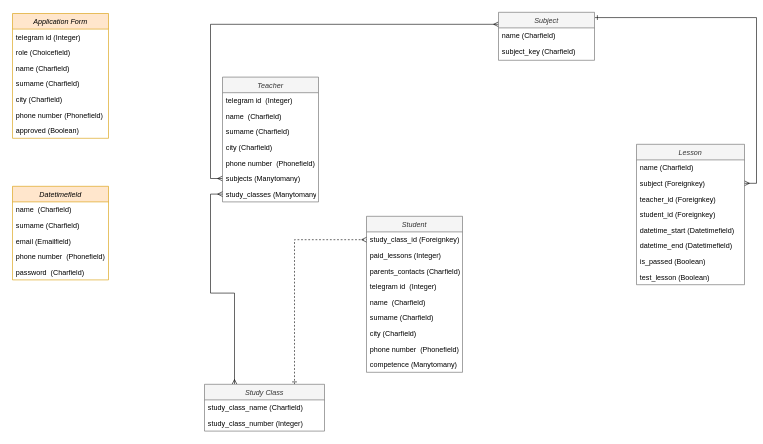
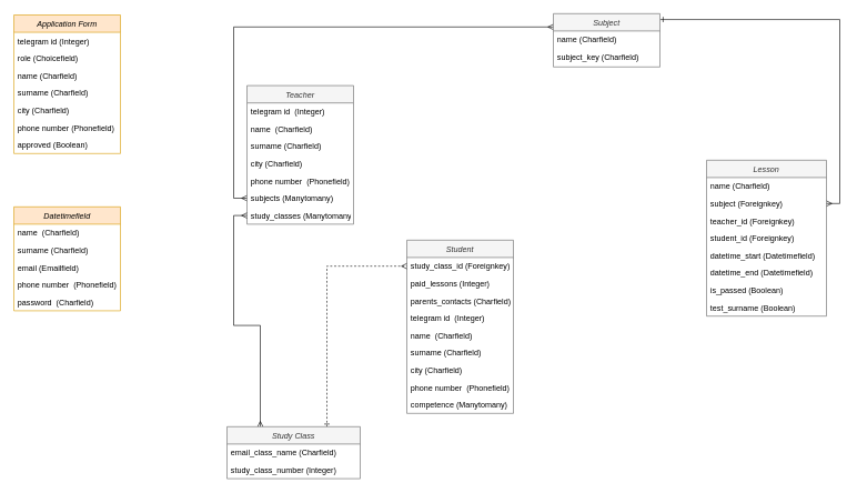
  <mxCell id="0" />
  <mxCell id="1" parent="0" />
  <mxCell id="2" value="Application Form" style="swimlane;fontStyle=2;align=center;verticalAlign=top;childLayout=stackLayout;horizontal=1;startSize=26;horizontalStack=0;resizeParent=1;resizeLast=0;collapsible=1;marginBottom=0;rounded=0;shadow=0;strokeWidth=1;fillColor=#ffe6cc;strokeColor=#d79b00;" parent="1" vertex="1"><mxGeometry x="20" y="22" width="160" height="208" as="geometry"><mxRectangle x="220" y="120" width="160" height="26" as="alternateBounds" /></mxGeometry></mxCell>
  <mxCell id="3" value="telegram id (Integer)" style="text;align=left;verticalAlign=top;spacingLeft=4;spacingRight=4;overflow=hidden;rotatable=0;points=[[0,0.5],[1,0.5]];portConstraint=eastwest;" parent="2" vertex="1"><mxGeometry y="26" width="160" height="26" as="geometry" /></mxCell>
  <mxCell id="4" value="role (Choicefield)" style="text;align=left;verticalAlign=top;spacingLeft=4;spacingRight=4;overflow=hidden;rotatable=0;points=[[0,0.5],[1,0.5]];portConstraint=eastwest;rounded=0;shadow=0;html=0;" parent="2" vertex="1"><mxGeometry y="52" width="160" height="26" as="geometry" /></mxCell>
  <mxCell id="5" value="name (Charfield)" style="text;align=left;verticalAlign=top;spacingLeft=4;spacingRight=4;overflow=hidden;rotatable=0;points=[[0,0.5],[1,0.5]];portConstraint=eastwest;rounded=0;shadow=0;html=0;" parent="2" vertex="1"><mxGeometry y="78" width="160" height="26" as="geometry" /></mxCell>
  <mxCell id="6" value="surname (Charfield)" style="text;align=left;verticalAlign=top;spacingLeft=4;spacingRight=4;overflow=hidden;rotatable=0;points=[[0,0.5],[1,0.5]];portConstraint=eastwest;" parent="2" vertex="1"><mxGeometry y="104" width="160" height="26" as="geometry" /></mxCell>
  <mxCell id="7" value="city (Charfield)" style="text;align=left;verticalAlign=top;spacingLeft=4;spacingRight=4;overflow=hidden;rotatable=0;points=[[0,0.5],[1,0.5]];portConstraint=eastwest;rounded=0;shadow=0;html=0;" parent="2" vertex="1"><mxGeometry y="130" width="160" height="26" as="geometry" /></mxCell>
  <mxCell id="8" value="phone number (Phonefield)" style="text;align=left;verticalAlign=top;spacingLeft=4;spacingRight=4;overflow=hidden;rotatable=0;points=[[0,0.5],[1,0.5]];portConstraint=eastwest;rounded=0;shadow=0;html=0;" parent="2" vertex="1"><mxGeometry y="156" width="160" height="26" as="geometry" /></mxCell>
  <mxCell id="9" value="approved (Boolean)" style="text;align=left;verticalAlign=top;spacingLeft=4;spacingRight=4;overflow=hidden;rotatable=0;points=[[0,0.5],[1,0.5]];portConstraint=eastwest;rounded=0;shadow=0;html=0;" parent="2" vertex="1"><mxGeometry y="182" width="160" height="26" as="geometry" /></mxCell>
  <mxCell id="10" style="edgeStyle=orthogonalEdgeStyle;rounded=0;orthogonalLoop=1;jettySize=auto;html=1;exitX=1.005;exitY=0.11;exitDx=0;exitDy=0;entryX=1;entryY=0.5;entryDx=0;entryDy=0;startArrow=ERone;startFill=0;endArrow=ERmany;endFill=0;exitPerimeter=0;" parent="1" source="12" target="35" edge="1"><mxGeometry relative="1" as="geometry" /></mxCell>
  <mxCell id="11" style="edgeStyle=orthogonalEdgeStyle;rounded=0;orthogonalLoop=1;jettySize=auto;html=1;exitX=0;exitY=0.25;exitDx=0;exitDy=0;entryX=0;entryY=0.5;entryDx=0;entryDy=0;startArrow=ERmany;startFill=0;endArrow=ERmany;endFill=0;" edge="1" parent="1" source="12" target="21"><mxGeometry relative="1" as="geometry" /></mxCell>
  <mxCell id="12" value="Subject" style="swimlane;fontStyle=2;align=center;verticalAlign=top;childLayout=stackLayout;horizontal=1;startSize=26;horizontalStack=0;resizeParent=1;resizeLast=0;collapsible=1;marginBottom=0;rounded=0;shadow=0;strokeWidth=1;fillColor=#f5f5f5;fontColor=#333333;strokeColor=#666666;" parent="1" vertex="1"><mxGeometry x="830" y="20" width="160" height="80" as="geometry"><mxRectangle x="220" y="120" width="160" height="26" as="alternateBounds" /></mxGeometry></mxCell>
  <mxCell id="13" value="name (Charfield)" style="text;align=left;verticalAlign=top;spacingLeft=4;spacingRight=4;overflow=hidden;rotatable=0;points=[[0,0.5],[1,0.5]];portConstraint=eastwest;" parent="12" vertex="1"><mxGeometry y="26" width="160" height="26" as="geometry" /></mxCell>
  <mxCell id="14" value="subject_key (Charfield)" style="text;align=left;verticalAlign=top;spacingLeft=4;spacingRight=4;overflow=hidden;rotatable=0;points=[[0,0.5],[1,0.5]];portConstraint=eastwest;rounded=0;shadow=0;html=0;" parent="12" vertex="1"><mxGeometry y="52" width="160" height="26" as="geometry" /></mxCell>
  <mxCell id="15" value="Teacher" style="swimlane;fontStyle=2;align=center;verticalAlign=top;childLayout=stackLayout;horizontal=1;startSize=26;horizontalStack=0;resizeParent=1;resizeLast=0;collapsible=1;marginBottom=0;rounded=0;shadow=0;strokeWidth=1;fillColor=#f5f5f5;fontColor=#333333;strokeColor=#666666;" parent="1" vertex="1"><mxGeometry x="370" y="128" width="160" height="208" as="geometry"><mxRectangle x="220" y="120" width="160" height="26" as="alternateBounds" /></mxGeometry></mxCell>
  <mxCell id="16" value="telegram id  (Integer)" style="text;align=left;verticalAlign=top;spacingLeft=4;spacingRight=4;overflow=hidden;rotatable=0;points=[[0,0.5],[1,0.5]];portConstraint=eastwest;" vertex="1" parent="15"><mxGeometry y="26" width="160" height="26" as="geometry" /></mxCell>
  <mxCell id="17" value="name  (Charfield)" style="text;align=left;verticalAlign=top;spacingLeft=4;spacingRight=4;overflow=hidden;rotatable=0;points=[[0,0.5],[1,0.5]];portConstraint=eastwest;" vertex="1" parent="15"><mxGeometry y="52" width="160" height="26" as="geometry" /></mxCell>
  <mxCell id="18" value="surname (Charfield)" style="text;align=left;verticalAlign=top;spacingLeft=4;spacingRight=4;overflow=hidden;rotatable=0;points=[[0,0.5],[1,0.5]];portConstraint=eastwest;" vertex="1" parent="15"><mxGeometry y="78" width="160" height="26" as="geometry" /></mxCell>
  <mxCell id="19" value="city (Charfield)" style="text;align=left;verticalAlign=top;spacingLeft=4;spacingRight=4;overflow=hidden;rotatable=0;points=[[0,0.5],[1,0.5]];portConstraint=eastwest;" vertex="1" parent="15"><mxGeometry y="104" width="160" height="26" as="geometry" /></mxCell>
  <mxCell id="20" value="phone number  (Phonefield)" style="text;align=left;verticalAlign=top;spacingLeft=4;spacingRight=4;overflow=hidden;rotatable=0;points=[[0,0.5],[1,0.5]];portConstraint=eastwest;" vertex="1" parent="15"><mxGeometry y="130" width="160" height="26" as="geometry" /></mxCell>
  <mxCell id="21" value="subjects (Manytomany)" style="text;align=left;verticalAlign=top;spacingLeft=4;spacingRight=4;overflow=hidden;rotatable=0;points=[[0,0.5],[1,0.5]];portConstraint=eastwest;" vertex="1" parent="15"><mxGeometry y="156" width="160" height="26" as="geometry" /></mxCell>
  <mxCell id="22" value="study_classes (Manytomany)" style="text;align=left;verticalAlign=top;spacingLeft=4;spacingRight=4;overflow=hidden;rotatable=0;points=[[0,0.5],[1,0.5]];portConstraint=eastwest;" parent="15" vertex="1"><mxGeometry y="182" width="160" height="26" as="geometry" /></mxCell>
  <mxCell id="23" value="Student" style="swimlane;fontStyle=2;align=center;verticalAlign=top;childLayout=stackLayout;horizontal=1;startSize=26;horizontalStack=0;resizeParent=1;resizeLast=0;collapsible=1;marginBottom=0;rounded=0;shadow=0;strokeWidth=1;fillColor=#f5f5f5;fontColor=#333333;strokeColor=#666666;" parent="1" vertex="1"><mxGeometry x="610" y="360" width="160" height="260" as="geometry"><mxRectangle x="220" y="120" width="160" height="26" as="alternateBounds" /></mxGeometry></mxCell>
  <mxCell id="24" value="study_class_id (Foreignkey)" style="text;align=left;verticalAlign=top;spacingLeft=4;spacingRight=4;overflow=hidden;rotatable=0;points=[[0,0.5],[1,0.5]];portConstraint=eastwest;" parent="23" vertex="1"><mxGeometry y="26" width="160" height="26" as="geometry" /></mxCell>
  <mxCell id="25" value="paid_lessons (Integer)" style="text;align=left;verticalAlign=top;spacingLeft=4;spacingRight=4;overflow=hidden;rotatable=0;points=[[0,0.5],[1,0.5]];portConstraint=eastwest;" parent="23" vertex="1"><mxGeometry y="52" width="160" height="26" as="geometry" /></mxCell>
  <mxCell id="26" value="parents_contacts (Charfield)" style="text;align=left;verticalAlign=top;spacingLeft=4;spacingRight=4;overflow=hidden;rotatable=0;points=[[0,0.5],[1,0.5]];portConstraint=eastwest;" parent="23" vertex="1"><mxGeometry y="78" width="160" height="26" as="geometry" /></mxCell>
  <mxCell id="27" value="telegram id  (Integer)" style="text;align=left;verticalAlign=top;spacingLeft=4;spacingRight=4;overflow=hidden;rotatable=0;points=[[0,0.5],[1,0.5]];portConstraint=eastwest;" vertex="1" parent="23"><mxGeometry y="104" width="160" height="26" as="geometry" /></mxCell>
  <mxCell id="28" value="name  (Charfield)" style="text;align=left;verticalAlign=top;spacingLeft=4;spacingRight=4;overflow=hidden;rotatable=0;points=[[0,0.5],[1,0.5]];portConstraint=eastwest;" vertex="1" parent="23"><mxGeometry y="130" width="160" height="26" as="geometry" /></mxCell>
  <mxCell id="29" value="surname (Charfield)" style="text;align=left;verticalAlign=top;spacingLeft=4;spacingRight=4;overflow=hidden;rotatable=0;points=[[0,0.5],[1,0.5]];portConstraint=eastwest;" vertex="1" parent="23"><mxGeometry y="156" width="160" height="26" as="geometry" /></mxCell>
  <mxCell id="30" value="city (Charfield)" style="text;align=left;verticalAlign=top;spacingLeft=4;spacingRight=4;overflow=hidden;rotatable=0;points=[[0,0.5],[1,0.5]];portConstraint=eastwest;" vertex="1" parent="23"><mxGeometry y="182" width="160" height="26" as="geometry" /></mxCell>
  <mxCell id="31" value="phone number  (Phonefield)" style="text;align=left;verticalAlign=top;spacingLeft=4;spacingRight=4;overflow=hidden;rotatable=0;points=[[0,0.5],[1,0.5]];portConstraint=eastwest;" vertex="1" parent="23"><mxGeometry y="208" width="160" height="26" as="geometry" /></mxCell>
  <mxCell id="32" value="competence (Manytomany)" style="text;align=left;verticalAlign=top;spacingLeft=4;spacingRight=4;overflow=hidden;rotatable=0;points=[[0,0.5],[1,0.5]];portConstraint=eastwest;" vertex="1" parent="23"><mxGeometry y="234" width="160" height="26" as="geometry" /></mxCell>
  <mxCell id="33" value="Lesson" style="swimlane;fontStyle=2;align=center;verticalAlign=top;childLayout=stackLayout;horizontal=1;startSize=26;horizontalStack=0;resizeParent=1;resizeLast=0;collapsible=1;marginBottom=0;rounded=0;shadow=0;strokeWidth=1;fillColor=#f5f5f5;fontColor=#333333;strokeColor=#666666;" parent="1" vertex="1"><mxGeometry x="1060" y="240" width="180" height="234" as="geometry"><mxRectangle x="220" y="120" width="160" height="26" as="alternateBounds" /></mxGeometry></mxCell>
  <mxCell id="34" value="name (Charfield)" style="text;align=left;verticalAlign=top;spacingLeft=4;spacingRight=4;overflow=hidden;rotatable=0;points=[[0,0.5],[1,0.5]];portConstraint=eastwest;" parent="33" vertex="1"><mxGeometry y="26" width="180" height="26" as="geometry" /></mxCell>
  <mxCell id="35" value="subject (Foreignkey)" style="text;align=left;verticalAlign=top;spacingLeft=4;spacingRight=4;overflow=hidden;rotatable=0;points=[[0,0.5],[1,0.5]];portConstraint=eastwest;rounded=0;shadow=0;html=0;" parent="33" vertex="1"><mxGeometry y="52" width="180" height="26" as="geometry" /></mxCell>
  <mxCell id="36" value="teacher_id (Foreignkey)" style="text;align=left;verticalAlign=top;spacingLeft=4;spacingRight=4;overflow=hidden;rotatable=0;points=[[0,0.5],[1,0.5]];portConstraint=eastwest;rounded=0;shadow=0;html=0;" parent="33" vertex="1"><mxGeometry y="78" width="180" height="26" as="geometry" /></mxCell>
  <mxCell id="37" value="student_id (Foreignkey)" style="text;align=left;verticalAlign=top;spacingLeft=4;spacingRight=4;overflow=hidden;rotatable=0;points=[[0,0.5],[1,0.5]];portConstraint=eastwest;rounded=0;shadow=0;html=0;" parent="33" vertex="1"><mxGeometry y="104" width="180" height="26" as="geometry" /></mxCell>
  <mxCell id="38" value="datetime_start (Datetimefield)" style="text;align=left;verticalAlign=top;spacingLeft=4;spacingRight=4;overflow=hidden;rotatable=0;points=[[0,0.5],[1,0.5]];portConstraint=eastwest;rounded=0;shadow=0;html=0;" parent="33" vertex="1"><mxGeometry y="130" width="180" height="26" as="geometry" /></mxCell>
  <mxCell id="39" value="datetime_end (Datetimefield)" style="text;align=left;verticalAlign=top;spacingLeft=4;spacingRight=4;overflow=hidden;rotatable=0;points=[[0,0.5],[1,0.5]];portConstraint=eastwest;rounded=0;shadow=0;html=0;" parent="33" vertex="1"><mxGeometry y="156" width="180" height="26" as="geometry" /></mxCell>
  <mxCell id="40" value="is_passed (Boolean)" style="text;align=left;verticalAlign=top;spacingLeft=4;spacingRight=4;overflow=hidden;rotatable=0;points=[[0,0.5],[1,0.5]];portConstraint=eastwest;rounded=0;shadow=0;html=0;" parent="33" vertex="1"><mxGeometry y="182" width="180" height="26" as="geometry" /></mxCell>
- <mxCell id="41" value="test_lesson (Boolean)" style="text;align=left;verticalAlign=top;spacingLeft=4;spacingRight=4;overflow=hidden;rotatable=0;points=[[0,0.5],[1,0.5]];portConstraint=eastwest;rounded=0;shadow=0;html=0;" parent="33" vertex="1"><mxGeometry y="208" width="180" height="26" as="geometry" /></mxCell>
+ <mxCell id="41" value="test_surname (Boolean)" style="text;align=left;verticalAlign=top;spacingLeft=4;spacingRight=4;overflow=hidden;rotatable=0;points=[[0,0.5],[1,0.5]];portConstraint=eastwest;rounded=0;shadow=0;html=0;" parent="33" vertex="1"><mxGeometry y="208" width="180" height="26" as="geometry" /></mxCell>
  <mxCell id="42" style="edgeStyle=orthogonalEdgeStyle;rounded=0;orthogonalLoop=1;jettySize=auto;html=1;exitX=0.25;exitY=0;exitDx=0;exitDy=0;entryX=0;entryY=0.5;entryDx=0;entryDy=0;startArrow=ERmany;startFill=0;endArrow=ERmany;endFill=0;" parent="1" source="44" target="22" edge="1"><mxGeometry relative="1" as="geometry" /></mxCell>
  <mxCell id="43" style="edgeStyle=orthogonalEdgeStyle;rounded=0;orthogonalLoop=1;jettySize=auto;html=1;exitX=0.75;exitY=0;exitDx=0;exitDy=0;entryX=0;entryY=0.5;entryDx=0;entryDy=0;startArrow=ERone;startFill=0;endArrow=ERmany;endFill=0;dashed=1;" parent="1" source="44" target="24" edge="1"><mxGeometry relative="1" as="geometry" /></mxCell>
  <mxCell id="44" value="Study Class" style="swimlane;fontStyle=2;align=center;verticalAlign=top;childLayout=stackLayout;horizontal=1;startSize=26;horizontalStack=0;resizeParent=1;resizeLast=0;collapsible=1;marginBottom=0;rounded=0;shadow=0;strokeWidth=1;fillColor=#f5f5f5;fontColor=#333333;strokeColor=#666666;" parent="1" vertex="1"><mxGeometry x="340" y="640" width="200" height="78" as="geometry"><mxRectangle x="220" y="120" width="160" height="26" as="alternateBounds" /></mxGeometry></mxCell>
- <mxCell id="45" value="study_class_name (Charfield)" style="text;align=left;verticalAlign=top;spacingLeft=4;spacingRight=4;overflow=hidden;rotatable=0;points=[[0,0.5],[1,0.5]];portConstraint=eastwest;" parent="44" vertex="1"><mxGeometry y="26" width="200" height="26" as="geometry" /></mxCell>
+ <mxCell id="45" value="email_class_name (Charfield)" style="text;align=left;verticalAlign=top;spacingLeft=4;spacingRight=4;overflow=hidden;rotatable=0;points=[[0,0.5],[1,0.5]];portConstraint=eastwest;" parent="44" vertex="1"><mxGeometry y="26" width="200" height="26" as="geometry" /></mxCell>
  <mxCell id="46" value="study_class_number (Integer)" style="text;align=left;verticalAlign=top;spacingLeft=4;spacingRight=4;overflow=hidden;rotatable=0;points=[[0,0.5],[1,0.5]];portConstraint=eastwest;" parent="44" vertex="1"><mxGeometry y="52" width="200" height="26" as="geometry" /></mxCell>
  <mxCell id="47" value="Datetimefield" style="swimlane;fontStyle=2;align=center;verticalAlign=top;childLayout=stackLayout;horizontal=1;startSize=26;horizontalStack=0;resizeParent=1;resizeLast=0;collapsible=1;marginBottom=0;rounded=0;shadow=0;strokeWidth=1;fillColor=#ffe6cc;strokeColor=#d79b00;" parent="1" vertex="1"><mxGeometry x="20" y="310" width="160" height="156" as="geometry"><mxRectangle x="220" y="120" width="160" height="26" as="alternateBounds" /></mxGeometry></mxCell>
  <mxCell id="48" value="name  (Charfield)" style="text;align=left;verticalAlign=top;spacingLeft=4;spacingRight=4;overflow=hidden;rotatable=0;points=[[0,0.5],[1,0.5]];portConstraint=eastwest;rounded=0;shadow=0;html=0;" parent="47" vertex="1"><mxGeometry y="26" width="160" height="26" as="geometry" /></mxCell>
  <mxCell id="49" value="surname (Charfield)" style="text;align=left;verticalAlign=top;spacingLeft=4;spacingRight=4;overflow=hidden;rotatable=0;points=[[0,0.5],[1,0.5]];portConstraint=eastwest;rounded=0;shadow=0;html=0;" parent="47" vertex="1"><mxGeometry y="52" width="160" height="26" as="geometry" /></mxCell>
  <mxCell id="50" value="email (Emailfield)" style="text;align=left;verticalAlign=top;spacingLeft=4;spacingRight=4;overflow=hidden;rotatable=0;points=[[0,0.5],[1,0.5]];portConstraint=eastwest;" parent="47" vertex="1"><mxGeometry y="78" width="160" height="26" as="geometry" /></mxCell>
  <mxCell id="51" value="phone number  (Phonefield)" style="text;align=left;verticalAlign=top;spacingLeft=4;spacingRight=4;overflow=hidden;rotatable=0;points=[[0,0.5],[1,0.5]];portConstraint=eastwest;rounded=0;shadow=0;html=0;" parent="47" vertex="1"><mxGeometry y="104" width="160" height="26" as="geometry" /></mxCell>
  <mxCell id="52" value="password  (Charfield)" style="text;align=left;verticalAlign=top;spacingLeft=4;spacingRight=4;overflow=hidden;rotatable=0;points=[[0,0.5],[1,0.5]];portConstraint=eastwest;rounded=0;shadow=0;html=0;" parent="47" vertex="1"><mxGeometry y="130" width="160" height="26" as="geometry" /></mxCell>
